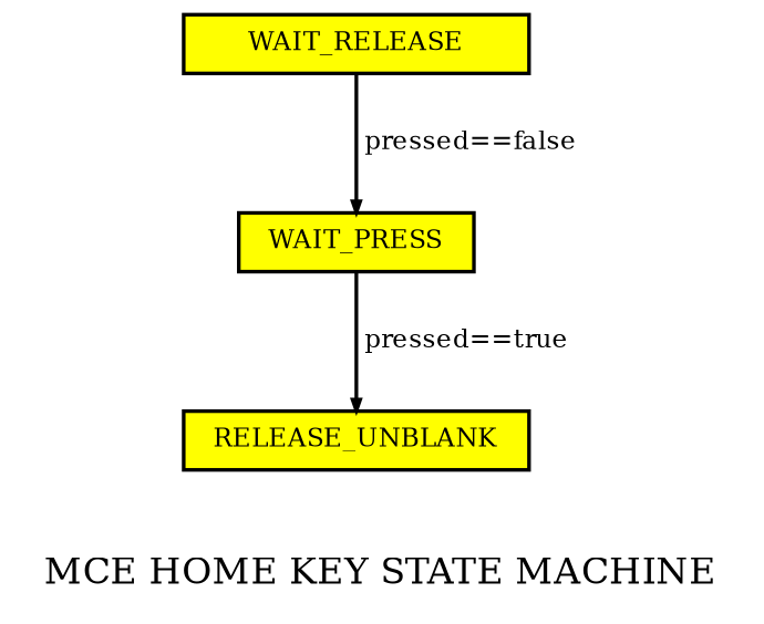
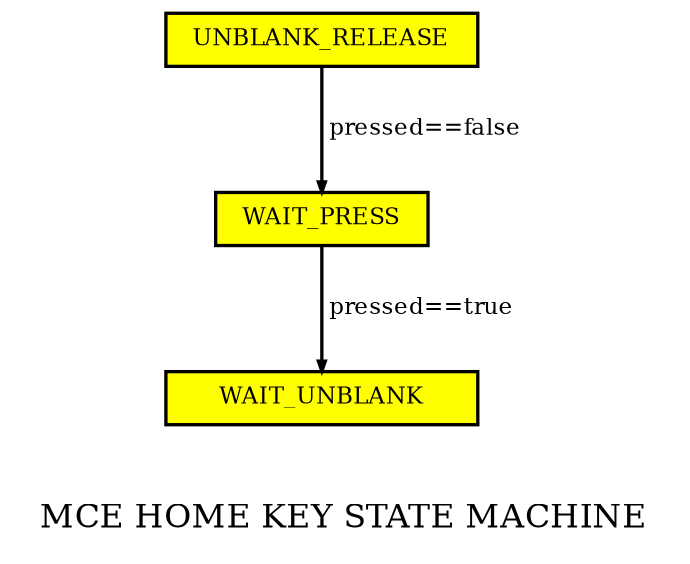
  digraph {
    fontsize=10
    label="MCE HOME KEY STATE MACHINE"
    nodesep=0.3
    ranksep=0.4
    node [fillcolor=yellow fontsize=7 shape=box style=filled]
    edge [arrowsize=0.3 fontsize=7]
    WAIT_PRESS [height=0.00001 width=0.00001]
-   WAIT_UNBLANK [height=0.00001 width=0.00001 label=RELEASE_UNBLANK]
-   WAIT_RELEASE [height=0.00001 width=0.00001]
+   WAIT_UNBLANK [height=0.00001 width=0.00001]
+   WAIT_RELEASE [height=0.00001 width=0.00001 label=UNBLANK_RELEASE]
    WAIT_PRESS -> WAIT_UNBLANK [label=" pressed==true\l"]
    WAIT_RELEASE -> WAIT_PRESS [label=" pressed==false\l"]
  }
